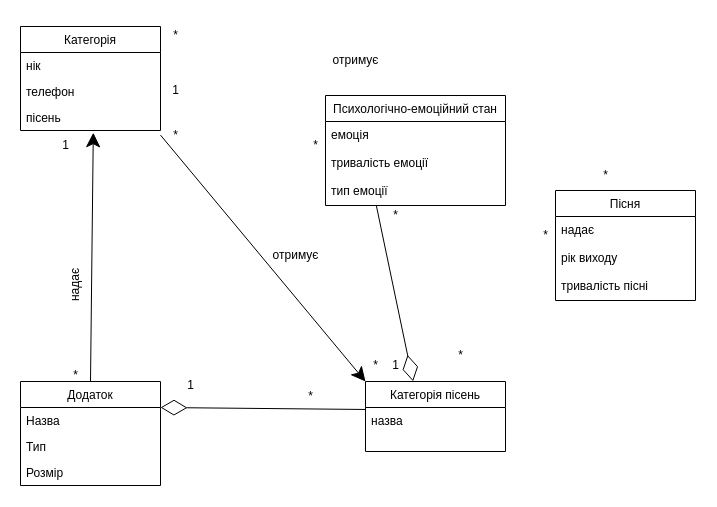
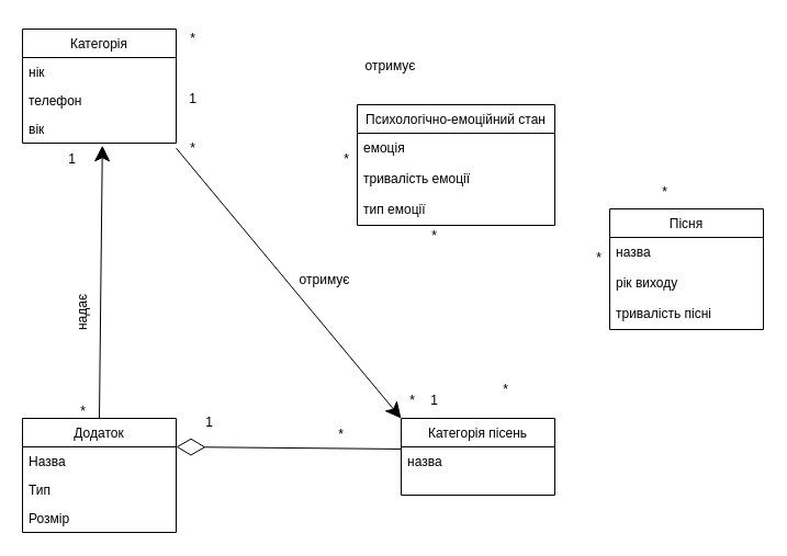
  <mxCell id="0" />
  <mxCell id="1" parent="0" />
  <mxCell id="2" value="Категорія" style="swimlane;fontStyle=0;childLayout=stackLayout;horizontal=1;startSize=26;fillColor=none;horizontalStack=0;resizeParent=1;resizeParentMax=0;resizeLast=0;collapsible=1;marginBottom=0;" parent="1" vertex="1"><mxGeometry x="20" y="26" width="140" height="104" as="geometry" /></mxCell>
  <mxCell id="3" value="нік" style="text;strokeColor=none;fillColor=none;align=left;verticalAlign=top;spacingLeft=4;spacingRight=4;overflow=hidden;rotatable=0;points=[[0,0.5],[1,0.5]];portConstraint=eastwest;" parent="2" vertex="1"><mxGeometry y="26" width="140" height="26" as="geometry" /></mxCell>
  <mxCell id="4" value="телефон" style="text;strokeColor=none;fillColor=none;align=left;verticalAlign=top;spacingLeft=4;spacingRight=4;overflow=hidden;rotatable=0;points=[[0,0.5],[1,0.5]];portConstraint=eastwest;" parent="2" vertex="1"><mxGeometry y="52" width="140" height="26" as="geometry" /></mxCell>
- <mxCell id="5" value="пісень" style="text;strokeColor=none;fillColor=none;align=left;verticalAlign=top;spacingLeft=4;spacingRight=4;overflow=hidden;rotatable=0;points=[[0,0.5],[1,0.5]];portConstraint=eastwest;" parent="2" vertex="1"><mxGeometry y="78" width="140" height="26" as="geometry" /></mxCell>
+ <mxCell id="5" value="вік" style="text;strokeColor=none;fillColor=none;align=left;verticalAlign=top;spacingLeft=4;spacingRight=4;overflow=hidden;rotatable=0;points=[[0,0.5],[1,0.5]];portConstraint=eastwest;" parent="2" vertex="1"><mxGeometry y="78" width="140" height="26" as="geometry" /></mxCell>
  <mxCell id="6" value="Психологічно-емоційний стан" style="swimlane;fontStyle=0;childLayout=stackLayout;horizontal=1;startSize=26;fillColor=none;horizontalStack=0;resizeParent=1;resizeParentMax=0;resizeLast=0;collapsible=1;marginBottom=0;" parent="1" vertex="1"><mxGeometry x="325" y="95" width="180" height="110" as="geometry" /></mxCell>
  <mxCell id="7" value="емоція&#10;&#10;тривалість емоції&#10;&#10;тип емоції" style="text;strokeColor=none;fillColor=none;align=left;verticalAlign=top;spacingLeft=4;spacingRight=4;overflow=hidden;rotatable=0;points=[[0,0.5],[1,0.5]];portConstraint=eastwest;" parent="6" vertex="1"><mxGeometry y="26" width="180" height="84" as="geometry" /></mxCell>
  <mxCell id="8" value="Категорія пісень" style="swimlane;fontStyle=0;childLayout=stackLayout;horizontal=1;startSize=26;fillColor=none;horizontalStack=0;resizeParent=1;resizeParentMax=0;resizeLast=0;collapsible=1;marginBottom=0;" parent="1" vertex="1"><mxGeometry x="365" y="381" width="140" height="70" as="geometry" /></mxCell>
  <mxCell id="9" value="назва" style="text;strokeColor=none;fillColor=none;align=left;verticalAlign=top;spacingLeft=4;spacingRight=4;overflow=hidden;rotatable=0;points=[[0,0.5],[1,0.5]];portConstraint=eastwest;" parent="8" vertex="1"><mxGeometry y="26" width="140" height="44" as="geometry" /></mxCell>
  <mxCell id="10" value="Додаток" style="swimlane;fontStyle=0;childLayout=stackLayout;horizontal=1;startSize=26;fillColor=none;horizontalStack=0;resizeParent=1;resizeParentMax=0;resizeLast=0;collapsible=1;marginBottom=0;" parent="1" vertex="1"><mxGeometry x="20" y="381" width="140" height="104" as="geometry" /></mxCell>
  <mxCell id="11" value="Назва" style="text;strokeColor=none;fillColor=none;align=left;verticalAlign=top;spacingLeft=4;spacingRight=4;overflow=hidden;rotatable=0;points=[[0,0.5],[1,0.5]];portConstraint=eastwest;" parent="10" vertex="1"><mxGeometry y="26" width="140" height="26" as="geometry" /></mxCell>
  <mxCell id="12" value="Тип" style="text;strokeColor=none;fillColor=none;align=left;verticalAlign=top;spacingLeft=4;spacingRight=4;overflow=hidden;rotatable=0;points=[[0,0.5],[1,0.5]];portConstraint=eastwest;" parent="10" vertex="1"><mxGeometry y="52" width="140" height="26" as="geometry" /></mxCell>
  <mxCell id="13" value="Розмір" style="text;strokeColor=none;fillColor=none;align=left;verticalAlign=top;spacingLeft=4;spacingRight=4;overflow=hidden;rotatable=0;points=[[0,0.5],[1,0.5]];portConstraint=eastwest;" parent="10" vertex="1"><mxGeometry y="78" width="140" height="26" as="geometry" /></mxCell>
  <mxCell id="14" value="" style="endArrow=diamondThin;endFill=0;endSize=24;html=1;rounded=0;exitX=-0.003;exitY=0.045;exitDx=0;exitDy=0;exitPerimeter=0;entryX=1;entryY=0.25;entryDx=0;entryDy=0;" parent="1" source="9" target="10" edge="1"><mxGeometry width="160" relative="1" as="geometry"><mxPoint x="405" y="285" as="sourcePoint" /><mxPoint x="565" y="285" as="targetPoint" /></mxGeometry></mxCell>
  <mxCell id="15" value="1" style="text;html=1;align=center;verticalAlign=middle;resizable=0;points=[];autosize=1;strokeColor=none;fillColor=none;" parent="1" vertex="1"><mxGeometry x="175" y="370" width="30" height="30" as="geometry" /></mxCell>
  <mxCell id="16" value="*" style="text;html=1;align=center;verticalAlign=middle;resizable=0;points=[];autosize=1;strokeColor=none;fillColor=none;" parent="1" vertex="1"><mxGeometry x="295" y="381" width="30" height="30" as="geometry" /></mxCell>
  <mxCell id="17" value="1" style="text;html=1;align=center;verticalAlign=middle;resizable=0;points=[];autosize=1;strokeColor=none;fillColor=none;" parent="1" vertex="1"><mxGeometry x="160" y="75" width="30" height="30" as="geometry" /></mxCell>
  <mxCell id="18" value="*" style="text;html=1;align=center;verticalAlign=middle;resizable=0;points=[];autosize=1;strokeColor=none;fillColor=none;" parent="1" vertex="1"><mxGeometry x="300" y="130" width="30" height="30" as="geometry" /></mxCell>
- <mxCell id="19" value="" style="endArrow=diamondThin;endFill=0;endSize=24;html=1;rounded=0;exitX=0.283;exitY=1.007;exitDx=0;exitDy=0;exitPerimeter=0;entryX=0.34;entryY=-0.002;entryDx=0;entryDy=0;entryPerimeter=0;" parent="1" source="7" target="8" edge="1"><mxGeometry width="160" relative="1" as="geometry"><mxPoint x="470" y="331.89" as="sourcePoint" /><mxPoint x="380.42" y="378.11" as="targetPoint" /></mxGeometry></mxCell>
  <mxCell id="20" value="1" style="text;html=1;align=center;verticalAlign=middle;resizable=0;points=[];autosize=1;strokeColor=none;fillColor=none;" parent="1" vertex="1"><mxGeometry x="380" y="350" width="30" height="30" as="geometry" /></mxCell>
  <mxCell id="21" value="*" style="text;html=1;align=center;verticalAlign=middle;resizable=0;points=[];autosize=1;strokeColor=none;fillColor=none;" parent="1" vertex="1"><mxGeometry x="380" y="200" width="30" height="30" as="geometry" /></mxCell>
  <mxCell id="22" value="" style="endArrow=classic;endFill=1;endSize=12;html=1;rounded=0;exitX=0.5;exitY=0;exitDx=0;exitDy=0;entryX=0.52;entryY=1.085;entryDx=0;entryDy=0;entryPerimeter=0;" parent="1" source="10" target="5" edge="1"><mxGeometry width="160" relative="1" as="geometry"><mxPoint x="385" y="285" as="sourcePoint" /><mxPoint x="545" y="285" as="targetPoint" /></mxGeometry></mxCell>
  <mxCell id="23" value="надає" style="text;html=1;align=center;verticalAlign=middle;resizable=0;points=[];autosize=1;strokeColor=none;fillColor=none;rotation=-90;" parent="1" vertex="1"><mxGeometry x="45" y="270" width="60" height="30" as="geometry" /></mxCell>
  <mxCell id="24" value="" style="endArrow=classic;endFill=1;endSize=12;html=1;rounded=0;exitX=1;exitY=1.177;exitDx=0;exitDy=0;exitPerimeter=0;entryX=0;entryY=0;entryDx=0;entryDy=0;" parent="1" source="5" target="8" edge="1"><mxGeometry width="160" relative="1" as="geometry"><mxPoint x="385" y="285" as="sourcePoint" /><mxPoint x="545" y="285" as="targetPoint" /></mxGeometry></mxCell>
  <mxCell id="25" value="отримує" style="text;html=1;align=center;verticalAlign=middle;resizable=0;points=[];autosize=1;strokeColor=none;fillColor=none;rotation=0;" parent="1" vertex="1"><mxGeometry x="260" y="240" width="70" height="30" as="geometry" /></mxCell>
  <mxCell id="26" value="Пісня" style="swimlane;fontStyle=0;childLayout=stackLayout;horizontal=1;startSize=26;fillColor=none;horizontalStack=0;resizeParent=1;resizeParentMax=0;resizeLast=0;collapsible=1;marginBottom=0;" parent="1" vertex="1"><mxGeometry x="555" y="190" width="140" height="110" as="geometry" /></mxCell>
- <mxCell id="27" value="надає&#10;&#10;рік виходу&#10;&#10;тривалість пісні&#10;" style="text;strokeColor=none;fillColor=none;align=left;verticalAlign=top;spacingLeft=4;spacingRight=4;overflow=hidden;rotatable=0;points=[[0,0.5],[1,0.5]];portConstraint=eastwest;" parent="26" vertex="1"><mxGeometry y="26" width="140" height="84" as="geometry" /></mxCell>
+ <mxCell id="27" value="назва&#10;&#10;рік виходу&#10;&#10;тривалість пісні&#10;" style="text;strokeColor=none;fillColor=none;align=left;verticalAlign=top;spacingLeft=4;spacingRight=4;overflow=hidden;rotatable=0;points=[[0,0.5],[1,0.5]];portConstraint=eastwest;" parent="26" vertex="1"><mxGeometry y="26" width="140" height="84" as="geometry" /></mxCell>
  <mxCell id="28" value="отримує" style="text;html=1;align=center;verticalAlign=middle;resizable=0;points=[];autosize=1;strokeColor=none;fillColor=none;" parent="1" vertex="1"><mxGeometry x="320" y="45" width="70" height="30" as="geometry" /></mxCell>
  <mxCell id="29" value="*" style="text;html=1;align=center;verticalAlign=middle;resizable=0;points=[];autosize=1;strokeColor=none;fillColor=none;" parent="1" vertex="1"><mxGeometry x="445" y="340" width="30" height="30" as="geometry" /></mxCell>
  <mxCell id="30" value="*" style="text;html=1;align=center;verticalAlign=middle;resizable=0;points=[];autosize=1;strokeColor=none;fillColor=none;" parent="1" vertex="1"><mxGeometry x="530" y="220" width="30" height="30" as="geometry" /></mxCell>
  <mxCell id="31" value="1" style="text;html=1;align=center;verticalAlign=middle;resizable=0;points=[];autosize=1;strokeColor=none;fillColor=none;" parent="1" vertex="1"><mxGeometry x="50" y="130" width="30" height="30" as="geometry" /></mxCell>
  <mxCell id="32" value="*" style="text;html=1;align=center;verticalAlign=middle;resizable=0;points=[];autosize=1;strokeColor=none;fillColor=none;" parent="1" vertex="1"><mxGeometry x="60" y="360" width="30" height="30" as="geometry" /></mxCell>
  <mxCell id="33" value="*" style="text;html=1;align=center;verticalAlign=middle;resizable=0;points=[];autosize=1;strokeColor=none;fillColor=none;" parent="1" vertex="1"><mxGeometry x="160" y="120" width="30" height="30" as="geometry" /></mxCell>
  <mxCell id="34" value="*" style="text;html=1;align=center;verticalAlign=middle;resizable=0;points=[];autosize=1;strokeColor=none;fillColor=none;" parent="1" vertex="1"><mxGeometry x="360" y="350" width="30" height="30" as="geometry" /></mxCell>
  <mxCell id="35" value="*" style="text;html=1;align=center;verticalAlign=middle;resizable=0;points=[];autosize=1;strokeColor=none;fillColor=none;" parent="1" vertex="1"><mxGeometry x="160" y="20" width="30" height="30" as="geometry" /></mxCell>
  <mxCell id="36" value="*" style="text;html=1;align=center;verticalAlign=middle;resizable=0;points=[];autosize=1;strokeColor=none;fillColor=none;" parent="1" vertex="1"><mxGeometry x="590" y="160" width="30" height="30" as="geometry" /></mxCell>
